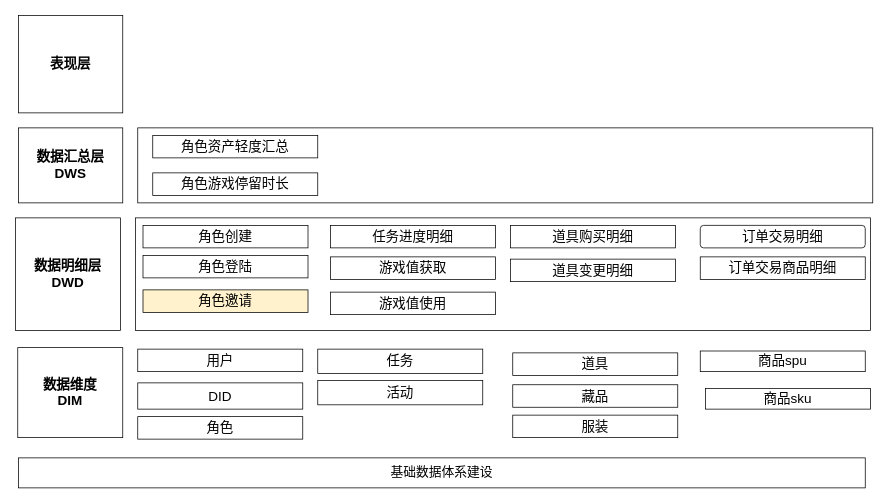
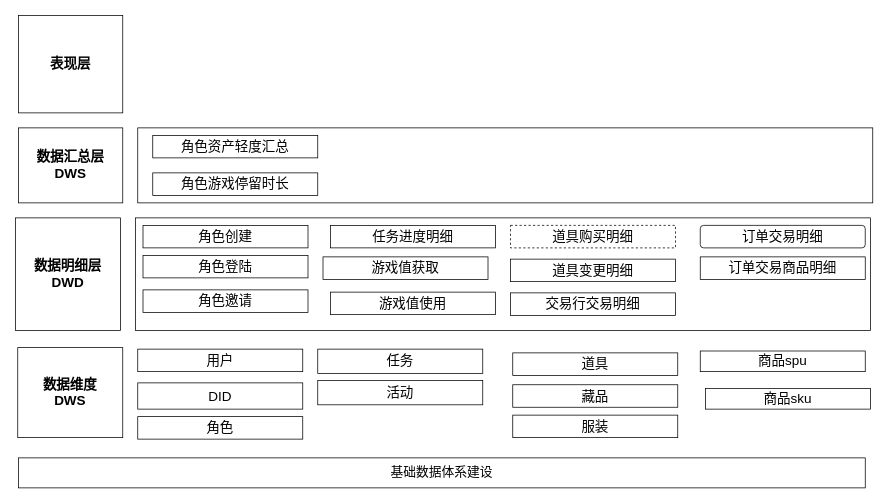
  <mxCell id="0" />
  <mxCell id="1" parent="0" />
  <mxCell id="2" value="" style="rounded=0;whiteSpace=wrap;html=1;fontStyle=1;strokeColor=#000000;labelBackgroundColor=none;fillColor=none;fontSize=18;" parent="1" vertex="1"><mxGeometry x="183" y="170" width="980" height="100" as="geometry" /></mxCell>
  <mxCell id="3" value="" style="group;fontStyle=1;fontSize=14;" parent="1" connectable="0" vertex="1"><mxGeometry x="617" y="470" width="280" height="170" as="geometry" /></mxCell>
  <mxCell id="4" value="数据明细层&lt;br /&gt;DWD" style="rounded=0;whiteSpace=wrap;html=1;fontStyle=1;strokeColor=#000000;labelBackgroundColor=none;fillColor=none;fontSize=18;" parent="1" vertex="1"><mxGeometry x="20" y="290" width="140" height="150" as="geometry" /></mxCell>
  <mxCell id="5" value="数据汇总层&lt;br /&gt;DWS" style="rounded=0;whiteSpace=wrap;html=1;fontStyle=1;strokeColor=#000000;labelBackgroundColor=none;fillColor=none;fontSize=18;" parent="1" vertex="1"><mxGeometry x="24" y="170" width="139" height="100" as="geometry" /></mxCell>
- <mxCell id="6" value="数据维度&lt;br /&gt;DIM" style="rounded=0;whiteSpace=wrap;html=1;fontStyle=1;strokeColor=#000000;labelBackgroundColor=none;fillColor=none;fontSize=18;" parent="1" vertex="1"><mxGeometry x="23" y="463" width="140" height="120" as="geometry" /></mxCell>
+ <mxCell id="6" value="数据维度&lt;br /&gt;DWS" style="rounded=0;whiteSpace=wrap;html=1;fontStyle=1;strokeColor=#000000;labelBackgroundColor=none;fillColor=none;fontSize=18;" parent="1" vertex="1"><mxGeometry x="23" y="463" width="140" height="120" as="geometry" /></mxCell>
  <mxCell id="7" value="用户" style="rounded=0;whiteSpace=wrap;html=1;strokeColor=#000000;fontSize=18;fontStyle=0" parent="1" diagramCategory="general" diagramName="Rectangle" vertex="1"><mxGeometry x="183" y="465" width="220" height="30" as="geometry" /></mxCell>
  <mxCell id="8" value="任务" style="rounded=0;whiteSpace=wrap;html=1;strokeColor=#000000;fontSize=18;fontStyle=0" parent="1" diagramCategory="general" diagramName="Rectangle" vertex="1"><mxGeometry x="423" y="465" width="220" height="32.5" as="geometry" /></mxCell>
  <mxCell id="9" value="道具" style="rounded=0;whiteSpace=wrap;html=1;strokeColor=#000000;fontSize=18;fontStyle=0" parent="1" diagramCategory="general" diagramName="Rectangle" vertex="1"><mxGeometry x="683" y="470" width="220" height="30" as="geometry" /></mxCell>
  <mxCell id="10" value="角色" style="rounded=0;whiteSpace=wrap;html=1;strokeColor=#000000;fontSize=18;fontStyle=0" parent="1" diagramCategory="general" diagramName="Rectangle" vertex="1"><mxGeometry x="183" y="555" width="220" height="30" as="geometry" /></mxCell>
  <mxCell id="11" value="" style="rounded=0;whiteSpace=wrap;html=1;fontStyle=1;strokeColor=#000000;labelBackgroundColor=none;fillColor=none;fontSize=18;" parent="1" vertex="1"><mxGeometry x="180" y="290" width="980" height="150" as="geometry" /></mxCell>
  <mxCell id="12" value="角色登陆" style="rounded=0;whiteSpace=wrap;html=1;strokeColor=#000000;fontSize=18;fontStyle=0" parent="1" diagramCategory="general" diagramName="Rectangle" vertex="1"><mxGeometry x="190" y="340" width="220" height="30" as="geometry" /></mxCell>
  <mxCell id="13" value="角色创建" style="rounded=0;whiteSpace=wrap;html=1;strokeColor=#000000;fontSize=18;fontStyle=0" parent="1" diagramCategory="general" diagramName="Rectangle" vertex="1"><mxGeometry x="190" y="300" width="220" height="30" as="geometry" /></mxCell>
  <mxCell id="14" value="基础数据体系建设" style="rounded=0;whiteSpace=wrap;html=1;fontSize=17;" vertex="1" parent="1"><mxGeometry x="24" y="610" width="1129" height="40" as="geometry" /></mxCell>
  <mxCell id="15" value="DID" style="rounded=0;whiteSpace=wrap;html=1;strokeColor=#000000;fontSize=18;fontStyle=0" diagramCategory="general" diagramName="Rectangle" vertex="1" parent="1"><mxGeometry x="183" y="510" width="220" height="35" as="geometry" /></mxCell>
  <mxCell id="16" value="商品spu" style="rounded=0;whiteSpace=wrap;html=1;strokeColor=#000000;fontSize=18;fontStyle=0" diagramCategory="general" diagramName="Rectangle" vertex="1" parent="1"><mxGeometry x="933" y="467.5" width="220" height="27.5" as="geometry" /></mxCell>
- <mxCell id="17" value="角色邀请" style="rounded=0;whiteSpace=wrap;html=1;strokeColor=#000000;fontSize=18;fontStyle=0;fillColor=#fff2cc;" diagramCategory="general" diagramName="Rectangle" vertex="1" parent="1"><mxGeometry x="190" y="386" width="220" height="30" as="geometry" /></mxCell>
- <mxCell id="18" value="游戏值获取" style="rounded=0;whiteSpace=wrap;html=1;strokeColor=#000000;fontSize=18;fontStyle=0" diagramCategory="general" diagramName="Rectangle" vertex="1" parent="1"><mxGeometry x="440" y="342" width="220" height="30" as="geometry" /></mxCell>
+ <mxCell id="17" value="角色邀请" style="rounded=0;whiteSpace=wrap;html=1;strokeColor=#000000;fontSize=18;fontStyle=0" diagramCategory="general" diagramName="Rectangle" vertex="1" parent="1"><mxGeometry x="190" y="386" width="220" height="30" as="geometry" /></mxCell>
+ <mxCell id="18" value="游戏值获取" style="rounded=0;whiteSpace=wrap;html=1;strokeColor=#000000;fontSize=18;fontStyle=0" diagramCategory="general" diagramName="Rectangle" vertex="1" parent="1"><mxGeometry x="430" y="342" width="220" height="30" as="geometry" /></mxCell>
  <mxCell id="19" value="游戏值使用" style="rounded=0;whiteSpace=wrap;html=1;strokeColor=#000000;fontSize=18;fontStyle=0" diagramCategory="general" diagramName="Rectangle" vertex="1" parent="1"><mxGeometry x="440" y="389" width="220" height="30" as="geometry" /></mxCell>
+ <mxCell id="20" value="交易行交易明细" style="rounded=0;whiteSpace=wrap;html=1;strokeColor=#000000;fontSize=18;fontStyle=0" diagramCategory="general" diagramName="Rectangle" vertex="1" parent="1"><mxGeometry x="680" y="390" width="220" height="30" as="geometry" /></mxCell>
  <mxCell id="21" value="任务进度明细" style="rounded=0;whiteSpace=wrap;html=1;strokeColor=#000000;fontSize=18;fontStyle=0" diagramCategory="general" diagramName="Rectangle" vertex="1" parent="1"><mxGeometry x="440" y="300" width="220" height="30" as="geometry" /></mxCell>
  <mxCell id="22" value="道具变更明细" style="rounded=0;whiteSpace=wrap;html=1;strokeColor=#000000;fontSize=18;fontStyle=0" diagramCategory="general" diagramName="Rectangle" vertex="1" parent="1"><mxGeometry x="680" y="345" width="220" height="30" as="geometry" /></mxCell>
- <mxCell id="23" value="道具购买明细" style="rounded=0;whiteSpace=wrap;html=1;strokeColor=#000000;fontSize=18;fontStyle=0" diagramCategory="general" diagramName="Rectangle" vertex="1" parent="1"><mxGeometry x="680" y="300" width="220" height="30" as="geometry" /></mxCell>
+ <mxCell id="23" value="道具购买明细" style="rounded=0;whiteSpace=wrap;html=1;strokeColor=#000000;fontSize=18;fontStyle=0;dashed=1;" diagramCategory="general" diagramName="Rectangle" vertex="1" parent="1"><mxGeometry x="680" y="300" width="220" height="30" as="geometry" /></mxCell>
  <mxCell id="24" value="订单交易明细" style="whiteSpace=wrap;html=1;strokeColor=#000000;fontSize=18;fontStyle=0;rounded=1;" diagramCategory="general" diagramName="Rectangle" vertex="1" parent="1"><mxGeometry x="933" y="300" width="220" height="30" as="geometry" /></mxCell>
  <mxCell id="25" value="角色资产轻度汇总" style="rounded=0;whiteSpace=wrap;html=1;strokeColor=#000000;fontSize=18;fontStyle=0" diagramCategory="general" diagramName="Rectangle" vertex="1" parent="1"><mxGeometry x="203" y="180" width="220" height="30" as="geometry" /></mxCell>
  <mxCell id="26" value="角色游戏停留时长" style="rounded=0;whiteSpace=wrap;html=1;strokeColor=#000000;fontSize=18;fontStyle=0" diagramCategory="general" diagramName="Rectangle" vertex="1" parent="1"><mxGeometry x="203" y="230" width="220" height="30" as="geometry" /></mxCell>
  <mxCell id="27" value="表现层" style="rounded=0;whiteSpace=wrap;html=1;fontStyle=1;strokeColor=#000000;labelBackgroundColor=none;fillColor=none;fontSize=18;" vertex="1" parent="1"><mxGeometry x="24" y="20" width="139" height="130" as="geometry" /></mxCell>
  <mxCell id="28" value="藏品" style="rounded=0;whiteSpace=wrap;html=1;strokeColor=#000000;fontSize=18;fontStyle=0" diagramCategory="general" diagramName="Rectangle" vertex="1" parent="1"><mxGeometry x="683" y="512.5" width="220" height="30" as="geometry" /></mxCell>
  <mxCell id="29" value="商品sku" style="rounded=0;whiteSpace=wrap;html=1;strokeColor=#000000;fontSize=18;fontStyle=0" diagramCategory="general" diagramName="Rectangle" vertex="1" parent="1"><mxGeometry x="940" y="517.5" width="220" height="27.5" as="geometry" /></mxCell>
  <mxCell id="30" value="订单交易商品明细" style="rounded=0;whiteSpace=wrap;html=1;strokeColor=#000000;fontSize=18;fontStyle=0" diagramCategory="general" diagramName="Rectangle" vertex="1" parent="1"><mxGeometry x="933" y="342" width="220" height="30" as="geometry" /></mxCell>
  <mxCell id="31" value="服装" style="rounded=0;whiteSpace=wrap;html=1;strokeColor=#000000;fontSize=18;fontStyle=0" diagramCategory="general" diagramName="Rectangle" vertex="1" parent="1"><mxGeometry x="683" y="553" width="220" height="30" as="geometry" /></mxCell>
  <mxCell id="32" value="活动" style="rounded=0;whiteSpace=wrap;html=1;strokeColor=#000000;fontSize=18;fontStyle=0" diagramCategory="general" diagramName="Rectangle" vertex="1" parent="1"><mxGeometry x="423" y="506.75" width="220" height="32.5" as="geometry" /></mxCell>
